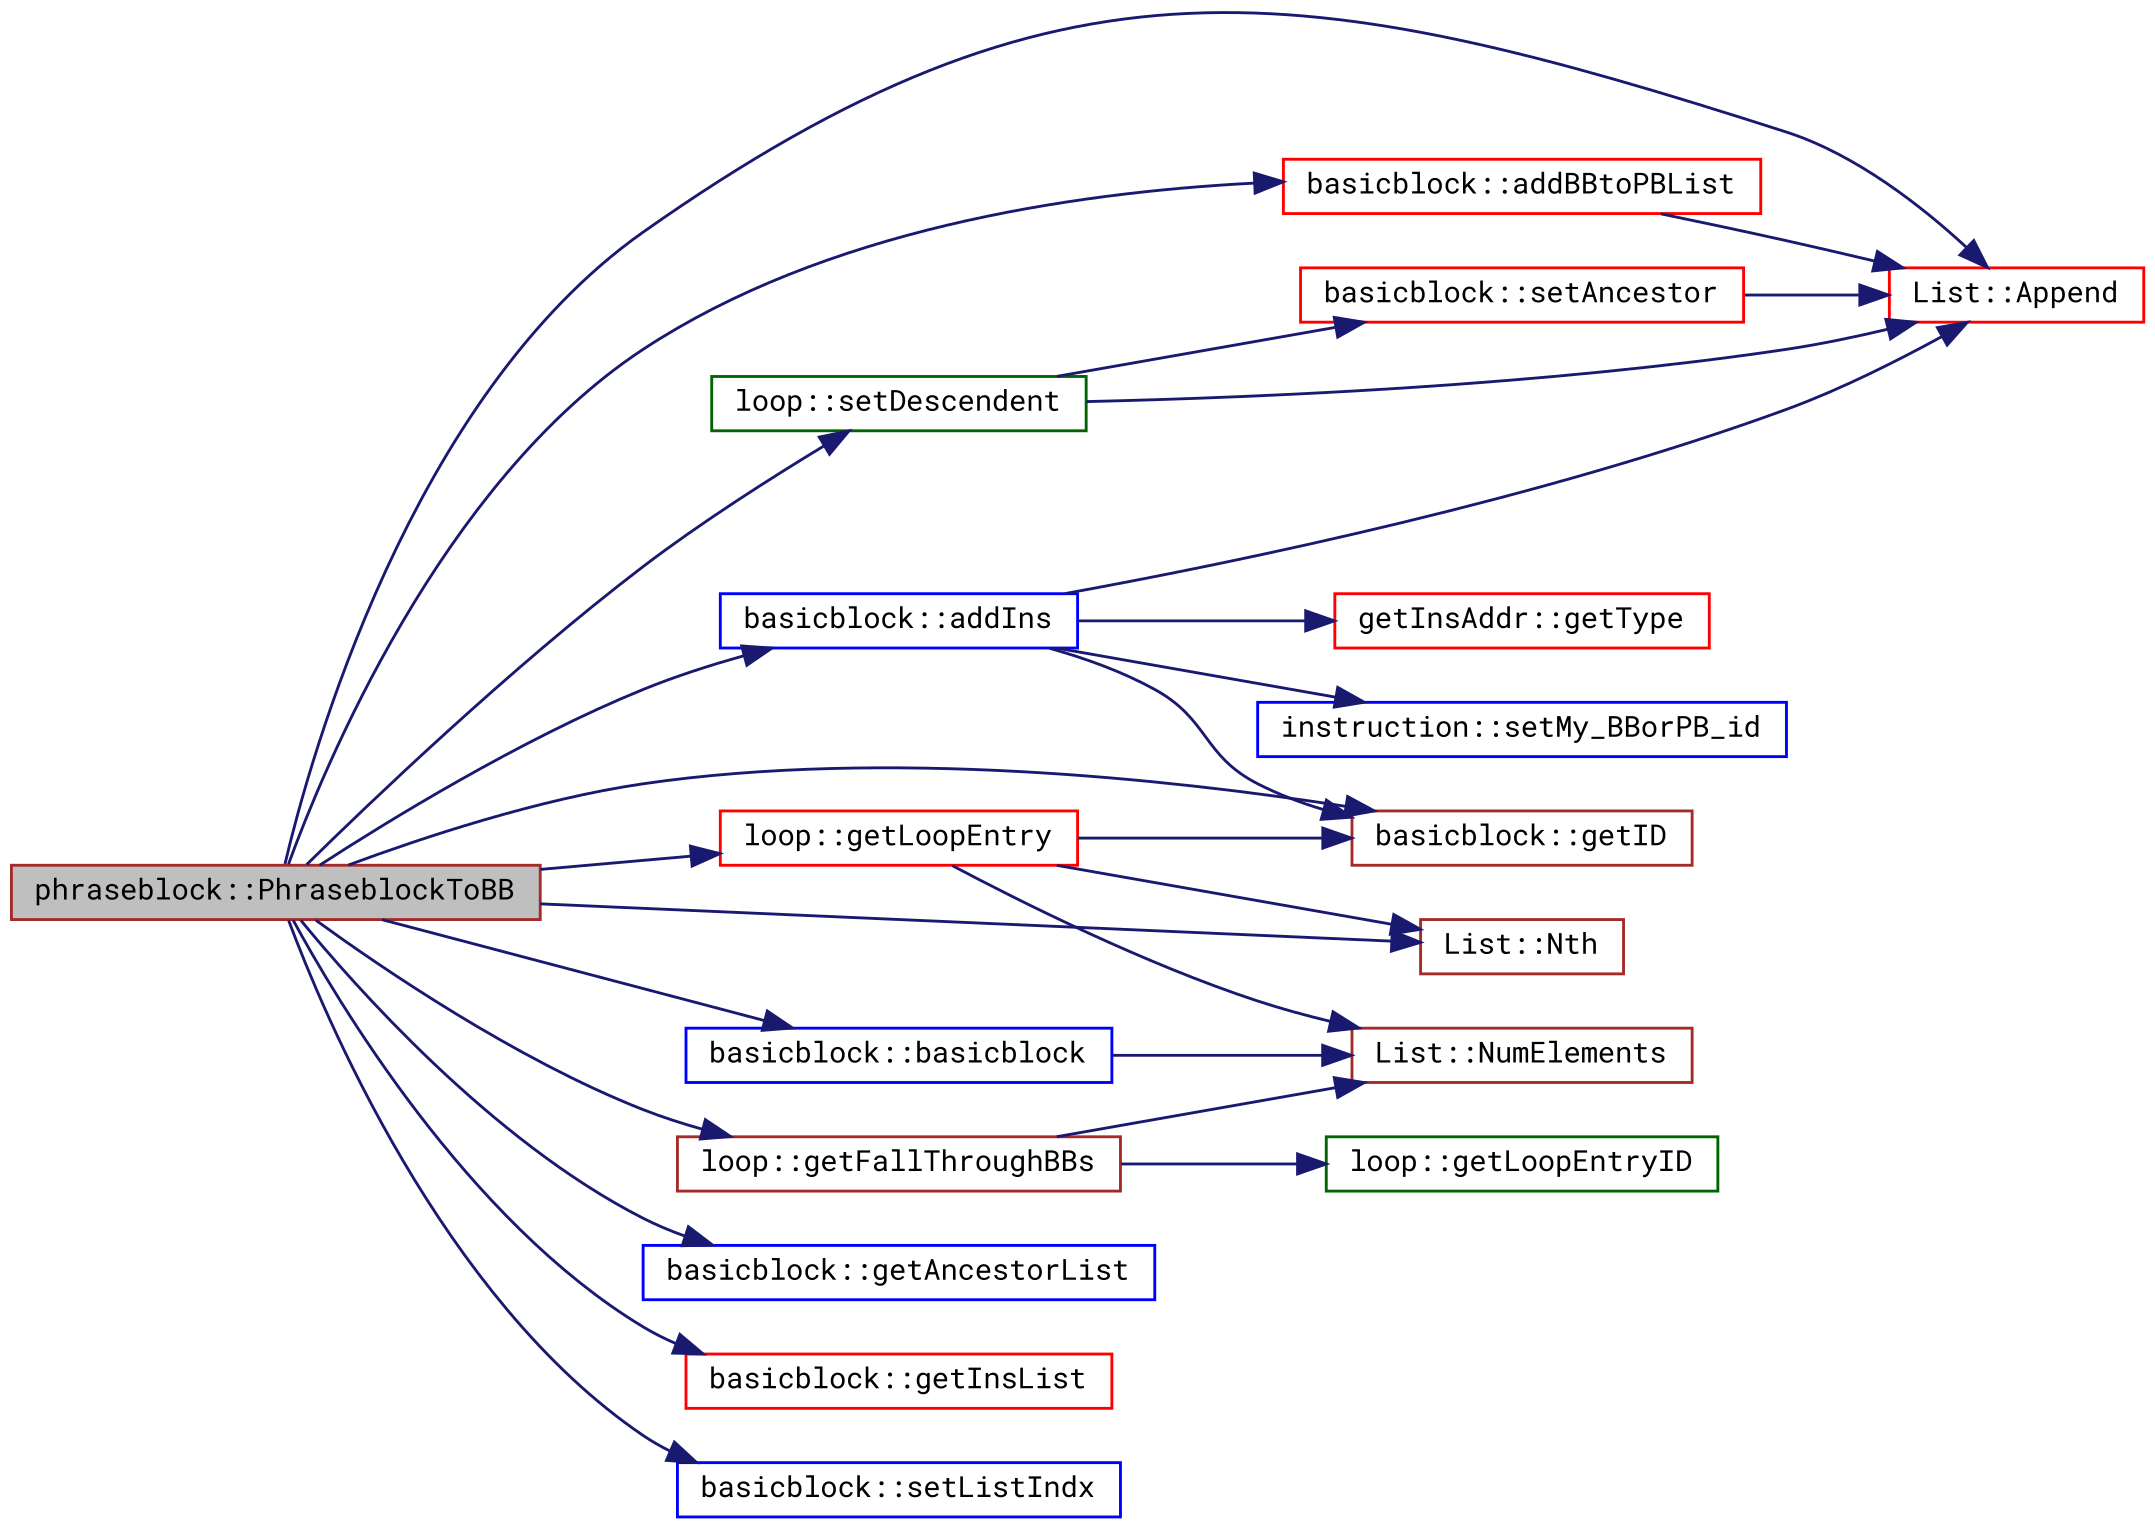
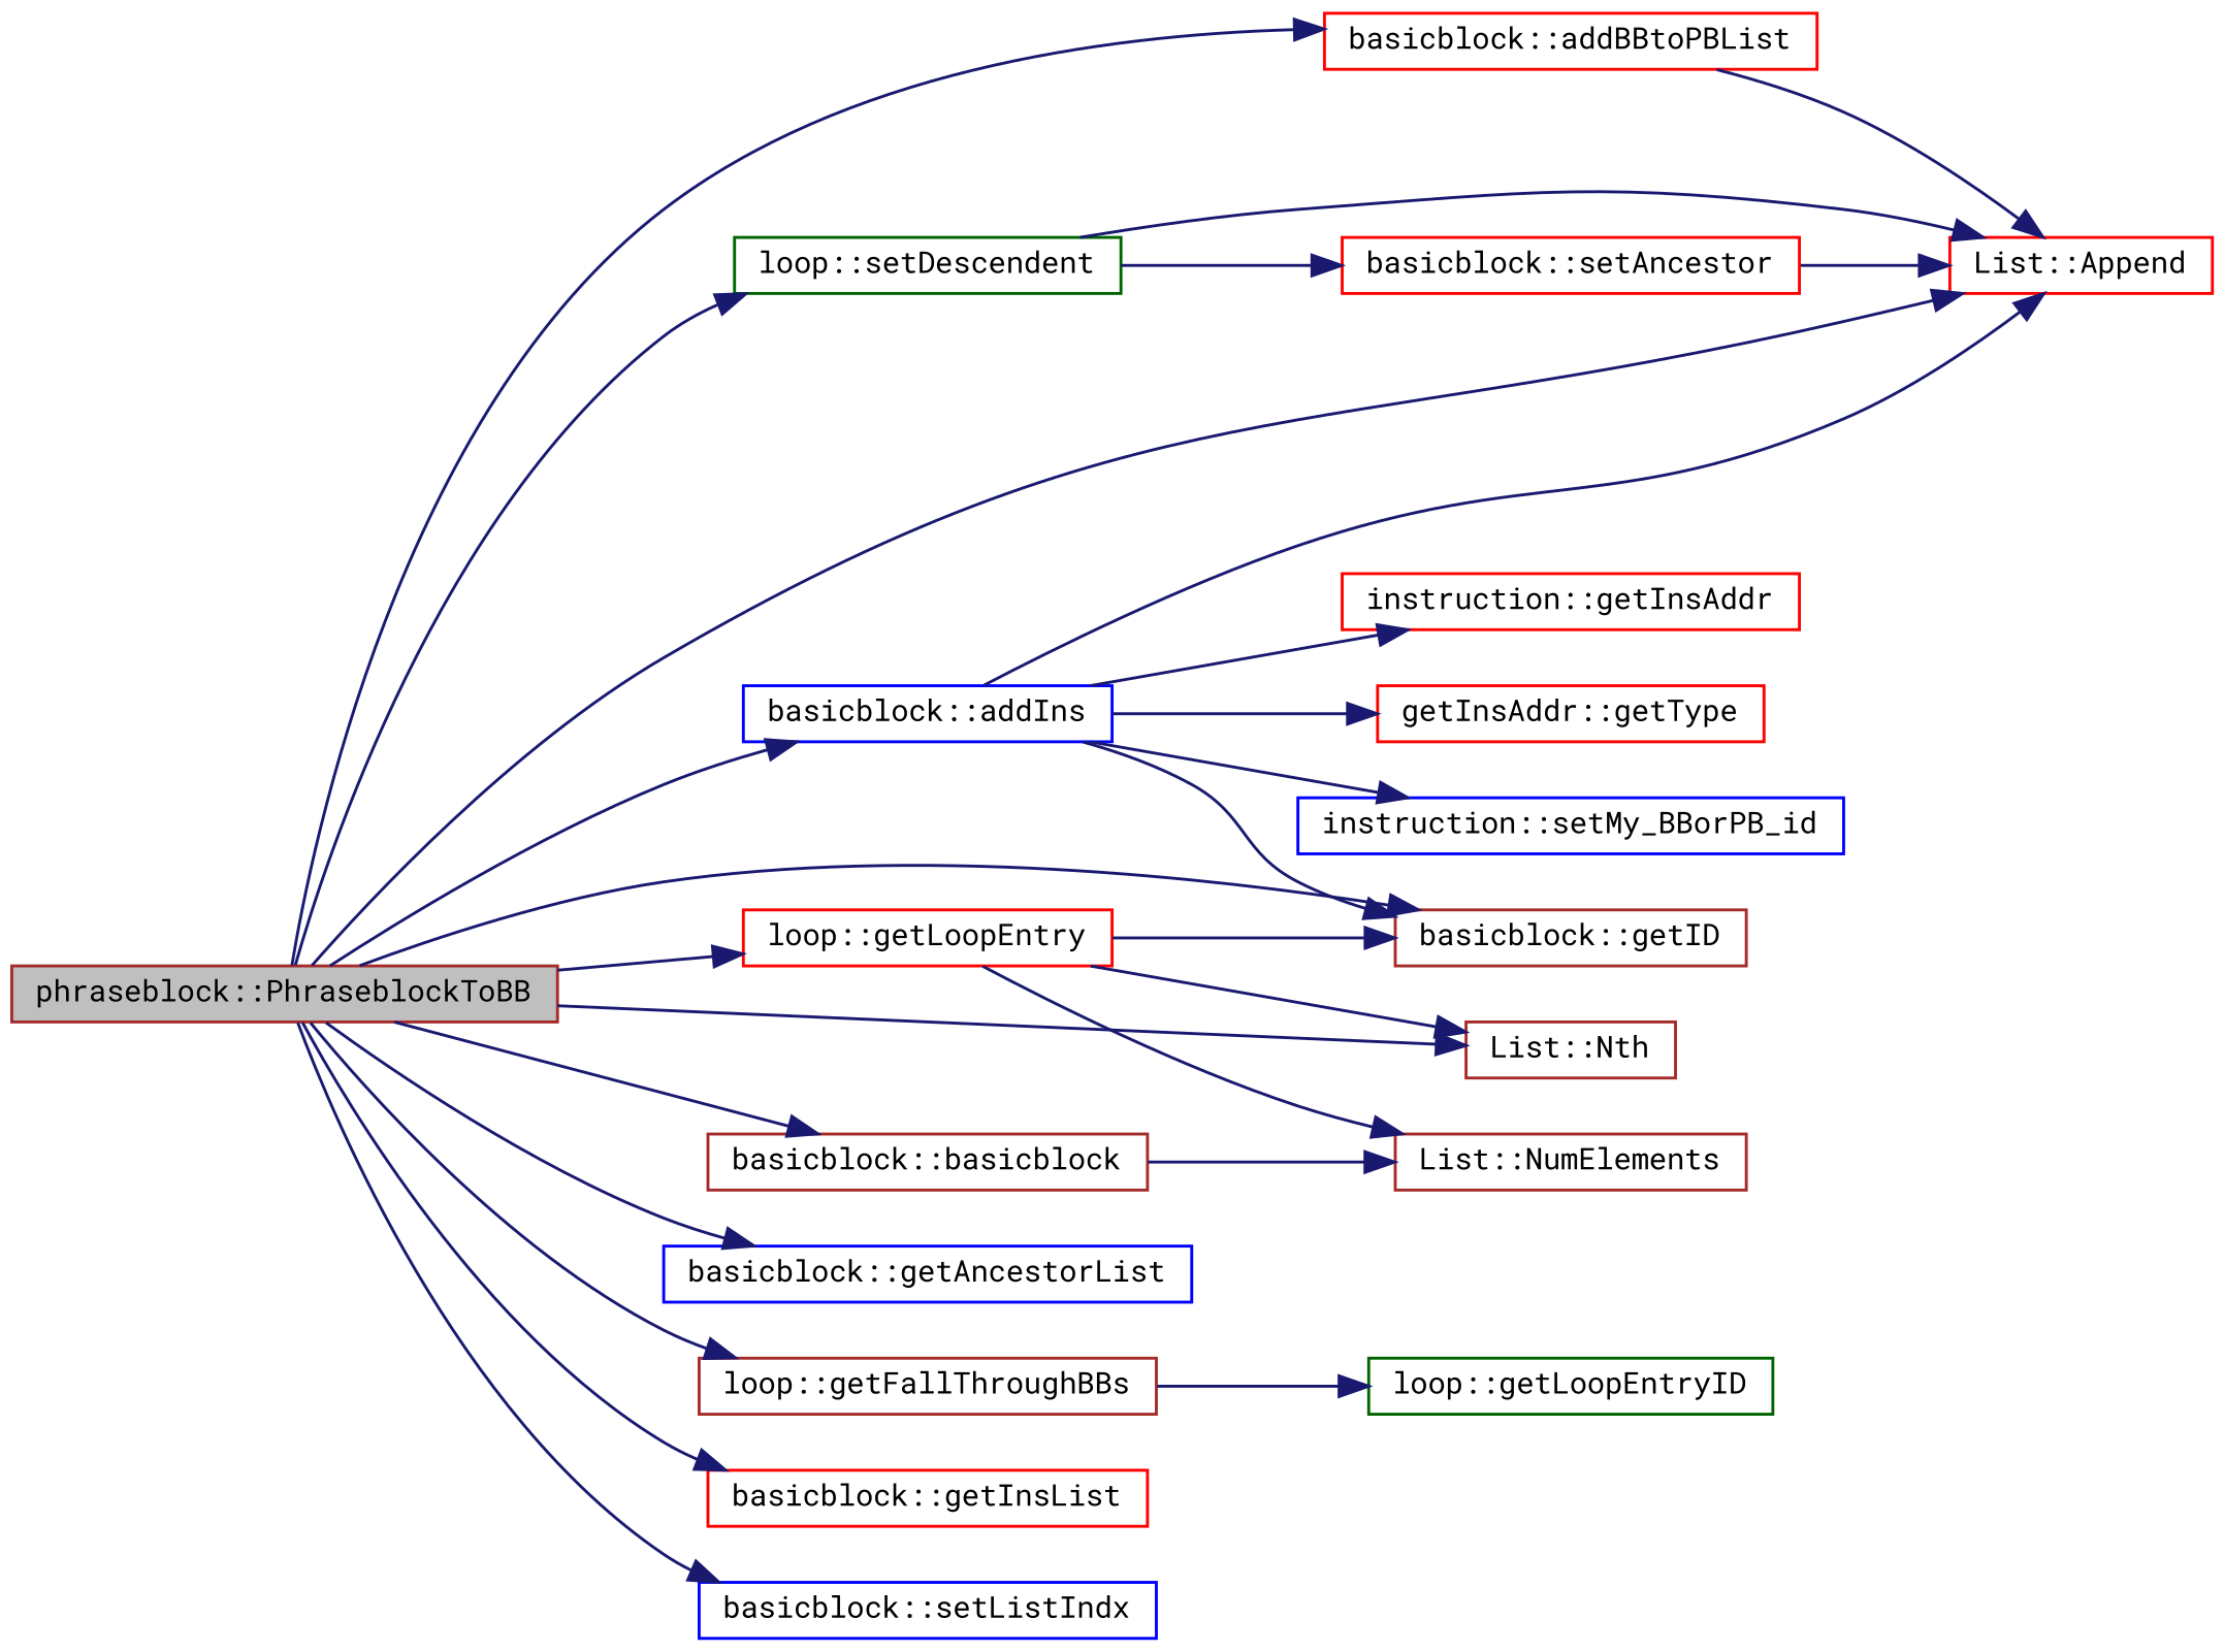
  digraph {
    fontname="Roboto Mono"
    rankdir=LR
    node [color=red fillcolor=white fontname="Roboto Mono" fontsize=10 shape=record style=filled]
    edge [color=midnightblue fontname="Roboto Mono" fontsize=10 labelfontname=Helvetica labelfontsize=10 style=solid]
    n1 [color=brown fillcolor=grey75 fontcolor=black height=0.2 label="phraseblock::PhraseblockToBB" width=0.4]
    n2 [height=0.2 label="basicblock::addBBtoPBList" width=0.4]
    n3 [height=0.2 label="List::Append" width=0.4]
    n4 [color=blue height=0.2 label="basicblock::addIns" width=0.4]
    n5 [color=brown height=0.2 label="basicblock::getID" width=0.4]
-   n6 [color=blue height=0.2 label="basicblock::basicblock" width=0.4]
+   n6 [color=brown height=0.2 label="basicblock::basicblock" width=0.4]
    n7 [color=blue height=0.2 label="basicblock::getAncestorList" width=0.4]
    n8 [color=brown height=0.2 label="loop::getFallThroughBBs" width=0.4]
    n9 [height=0.2 label="basicblock::getInsList" width=0.4]
    n10 [height=0.2 label="loop::getLoopEntry" width=0.4]
    n11 [color=brown height=0.2 label="List::Nth" width=0.4]
    n12 [color=darkgreen height=0.2 label="loop::setDescendent" width=0.4]
    n13 [color=blue height=0.2 label="basicblock::setListIndx" width=0.4]
+   n14 [height=0.2 label="instruction::getInsAddr" width=0.4]
    n15 [height=0.2 label="getInsAddr::getType" width=0.4]
    n16 [color=blue height=0.2 label="instruction::setMy_BBorPB_id" width=0.4]
    n17 [color=brown height=0.2 label="List::NumElements" width=0.4]
    n18 [color=darkgreen height=0.2 label="loop::getLoopEntryID" width=0.4]
    n19 [height=0.2 label="basicblock::setAncestor" width=0.4]
    n1 -> n2
    n1 -> n3
    n1 -> n4
    n1 -> n5
    n1 -> n6
    n1 -> n7
    n1 -> n8
    n1 -> n9
    n1 -> n10
    n1 -> n11
    n1 -> n12
    n1 -> n13
    n2 -> n3
    n4 -> n3
    n4 -> n5
+   n4 -> n14
    n4 -> n15
    n4 -> n16
    n6 -> n17
-   n8 -> n17
    n8 -> n18
    n10 -> n5
    n10 -> n11
    n10 -> n17
    n12 -> n3
    n12 -> n19
    n19 -> n3
  }
